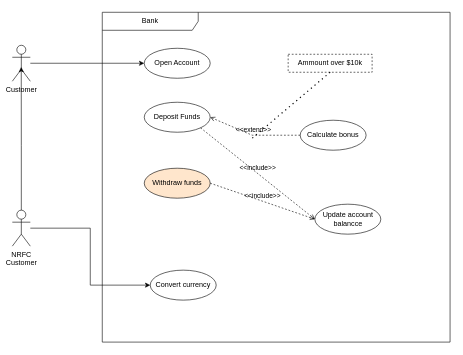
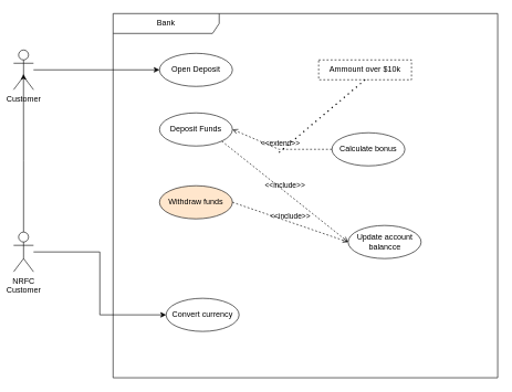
  <mxCell id="0" />
  <mxCell id="1" parent="0" />
  <mxCell id="2" value="Bank" style="shape=umlFrame;whiteSpace=wrap;html=1;pointerEvents=0;recursiveResize=0;container=1;collapsible=0;width=160;" vertex="1" parent="1"><mxGeometry x="170" y="20" width="580" height="550" as="geometry" /></mxCell>
- <mxCell id="3" value="Open Account" style="ellipse;whiteSpace=wrap;html=1;" vertex="1" parent="2"><mxGeometry x="70" y="60" width="110" height="50" as="geometry" /></mxCell>
+ <mxCell id="3" value="Open Deposit" style="ellipse;whiteSpace=wrap;html=1;" vertex="1" parent="2"><mxGeometry x="70" y="60" width="110" height="50" as="geometry" /></mxCell>
  <mxCell id="4" value="Deposit Funds" style="ellipse;whiteSpace=wrap;html=1;" vertex="1" parent="2"><mxGeometry x="70" y="150" width="110" height="50" as="geometry" /></mxCell>
  <mxCell id="5" value="Calculate bonus" style="ellipse;whiteSpace=wrap;html=1;" vertex="1" parent="2"><mxGeometry x="330" y="180" width="110" height="50" as="geometry" /></mxCell>
  <mxCell id="6" value="&amp;lt;&amp;lt;extend&amp;gt;&amp;gt;" style="html=1;verticalAlign=bottom;labelBackgroundColor=none;endArrow=open;endFill=0;dashed=1;rounded=0;entryX=1;entryY=0.5;entryDx=0;entryDy=0;exitX=0;exitY=0.5;exitDx=0;exitDy=0;" edge="1" parent="2" source="5" target="4"><mxGeometry width="160" relative="1" as="geometry"><mxPoint x="480" y="260" as="sourcePoint" /><mxPoint x="480" y="270" as="targetPoint" /><Array as="points"><mxPoint x="250" y="205" /></Array></mxGeometry></mxCell>
  <mxCell id="7" value="Ammount over $10k" style="fontStyle=0;dashed=1;html=1;whiteSpace=wrap;" vertex="1" parent="2"><mxGeometry x="310" y="70" width="140" height="30" as="geometry" /></mxCell>
  <mxCell id="8" value="Convert currency&lt;br&gt;" style="ellipse;whiteSpace=wrap;html=1;" vertex="1" parent="2"><mxGeometry x="80" y="430" width="110" height="50" as="geometry" /></mxCell>
  <mxCell id="9" value="Withdraw funds&lt;br&gt;" style="ellipse;whiteSpace=wrap;html=1;fillColor=#ffe6cc;" vertex="1" parent="2"><mxGeometry x="70" y="260" width="110" height="50" as="geometry" /></mxCell>
  <mxCell id="10" value="Update account&lt;br&gt;balancce&lt;br&gt;" style="ellipse;whiteSpace=wrap;html=1;" vertex="1" parent="2"><mxGeometry x="354.5" y="320" width="110" height="50" as="geometry" /></mxCell>
  <mxCell id="11" value="&amp;lt;&amp;lt;include&amp;gt;&amp;gt;" style="html=1;verticalAlign=bottom;labelBackgroundColor=none;endArrow=open;endFill=0;dashed=1;rounded=0;exitX=1;exitY=1;exitDx=0;exitDy=0;entryX=0;entryY=0.5;entryDx=0;entryDy=0;" edge="1" parent="2" source="4" target="10"><mxGeometry width="160" relative="1" as="geometry"><mxPoint x="170" y="240" as="sourcePoint" /><mxPoint x="330" y="240" as="targetPoint" /></mxGeometry></mxCell>
  <mxCell id="12" value="&amp;lt;&amp;lt;include&amp;gt;&amp;gt;" style="html=1;verticalAlign=bottom;labelBackgroundColor=none;endArrow=open;endFill=0;dashed=1;rounded=0;exitX=1;exitY=0.5;exitDx=0;exitDy=0;entryX=0;entryY=0.5;entryDx=0;entryDy=0;" edge="1" parent="2" source="9" target="10"><mxGeometry width="160" relative="1" as="geometry"><mxPoint x="170" y="330" as="sourcePoint" /><mxPoint x="330" y="330" as="targetPoint" /></mxGeometry></mxCell>
  <mxCell id="13" style="edgeStyle=orthogonalEdgeStyle;rounded=0;orthogonalLoop=1;jettySize=auto;html=1;entryX=0;entryY=0.5;entryDx=0;entryDy=0;" edge="1" parent="1" source="14" target="3"><mxGeometry relative="1" as="geometry" /></mxCell>
  <mxCell id="14" value="Customer" style="shape=umlActor;verticalLabelPosition=bottom;verticalAlign=top;html=1;" vertex="1" parent="1"><mxGeometry x="20" y="75" width="30" height="60" as="geometry" /></mxCell>
  <mxCell id="15" style="edgeStyle=orthogonalEdgeStyle;rounded=0;orthogonalLoop=1;jettySize=auto;html=1;entryX=0.497;entryY=0.604;entryDx=0;entryDy=0;entryPerimeter=0;" edge="1" parent="1" source="17" target="14"><mxGeometry relative="1" as="geometry" /></mxCell>
  <mxCell id="16" style="edgeStyle=orthogonalEdgeStyle;rounded=0;orthogonalLoop=1;jettySize=auto;html=1;entryX=0;entryY=0.5;entryDx=0;entryDy=0;" edge="1" parent="1" source="17" target="8"><mxGeometry relative="1" as="geometry" /></mxCell>
  <mxCell id="17" value="NRFC &lt;br&gt;Customer" style="shape=umlActor;verticalLabelPosition=bottom;verticalAlign=top;html=1;" vertex="1" parent="1"><mxGeometry x="20" y="350" width="30" height="60" as="geometry" /></mxCell>
  <mxCell id="18" value="" style="endArrow=none;dashed=1;html=1;dashPattern=1 3;strokeWidth=2;rounded=0;exitX=0.5;exitY=1;exitDx=0;exitDy=0;" edge="1" parent="1" source="7"><mxGeometry width="50" height="50" relative="1" as="geometry"><mxPoint x="510" y="310" as="sourcePoint" /><mxPoint x="420" y="230" as="targetPoint" /></mxGeometry></mxCell>
